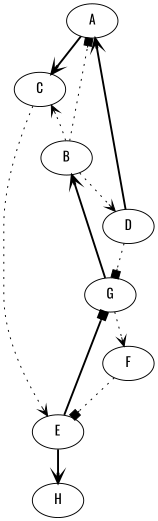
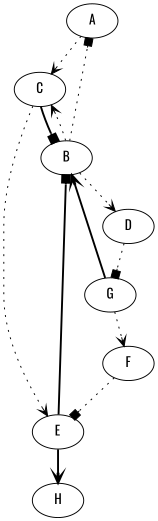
  digraph {
    fontname=Oswald
    node [fontname=Oswald]
    edge [arrowhead=vee fontname=Oswald style=dotted]
    n1 [label=A]
    n2 [label=C]
    n3 [label=B]
    n4 [label=E]
    n5 [label=D]
    n6 [label=G]
    n7 [label=H]
    n8 [label=F]
-   n1 -> n2 [style=bold]
+   n1 -> n2
+   n2 -> n3 [arrowhead=box style=bold]
    n2 -> n4
    n3 -> n1 [arrowhead=box]
    n3 -> n2
    n3 -> n5
-   n4 -> n6 [arrowhead=box style=bold]
+   n4 -> n3 [arrowhead=box style=bold]
    n4 -> n7 [style=bold]
-   n5 -> n1 [style=bold]
    n5 -> n6 [arrowhead=box]
    n6 -> n3 [style=bold]
    n6 -> n8
    n8 -> n4 [arrowhead=box]
  }
